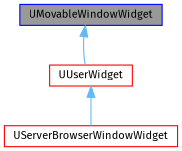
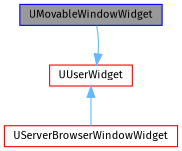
  digraph {
    fontname="Fira Sans"
    node [color=red fillcolor=white fontname="Fira Sans" fontsize=10 shape=box style=filled]
    edge [color=steelblue1 dir=back fontname="Fira Sans" fontsize=10 labelfontname=Helvetica labelfontsize=10 style=solid]
    n1 [color=blue fillcolor=grey60 fontcolor=black height=0.2 label=UMovableWindowWidget width=0.4]
    n2 [height=0.2 label=UServerBrowserWindowWidget width=0.4]
    n3 [height=0.2 label=UUserWidget width=0.4]
-   n1 -> n3
+   n3 -> n1
    n3 -> n2
  }
